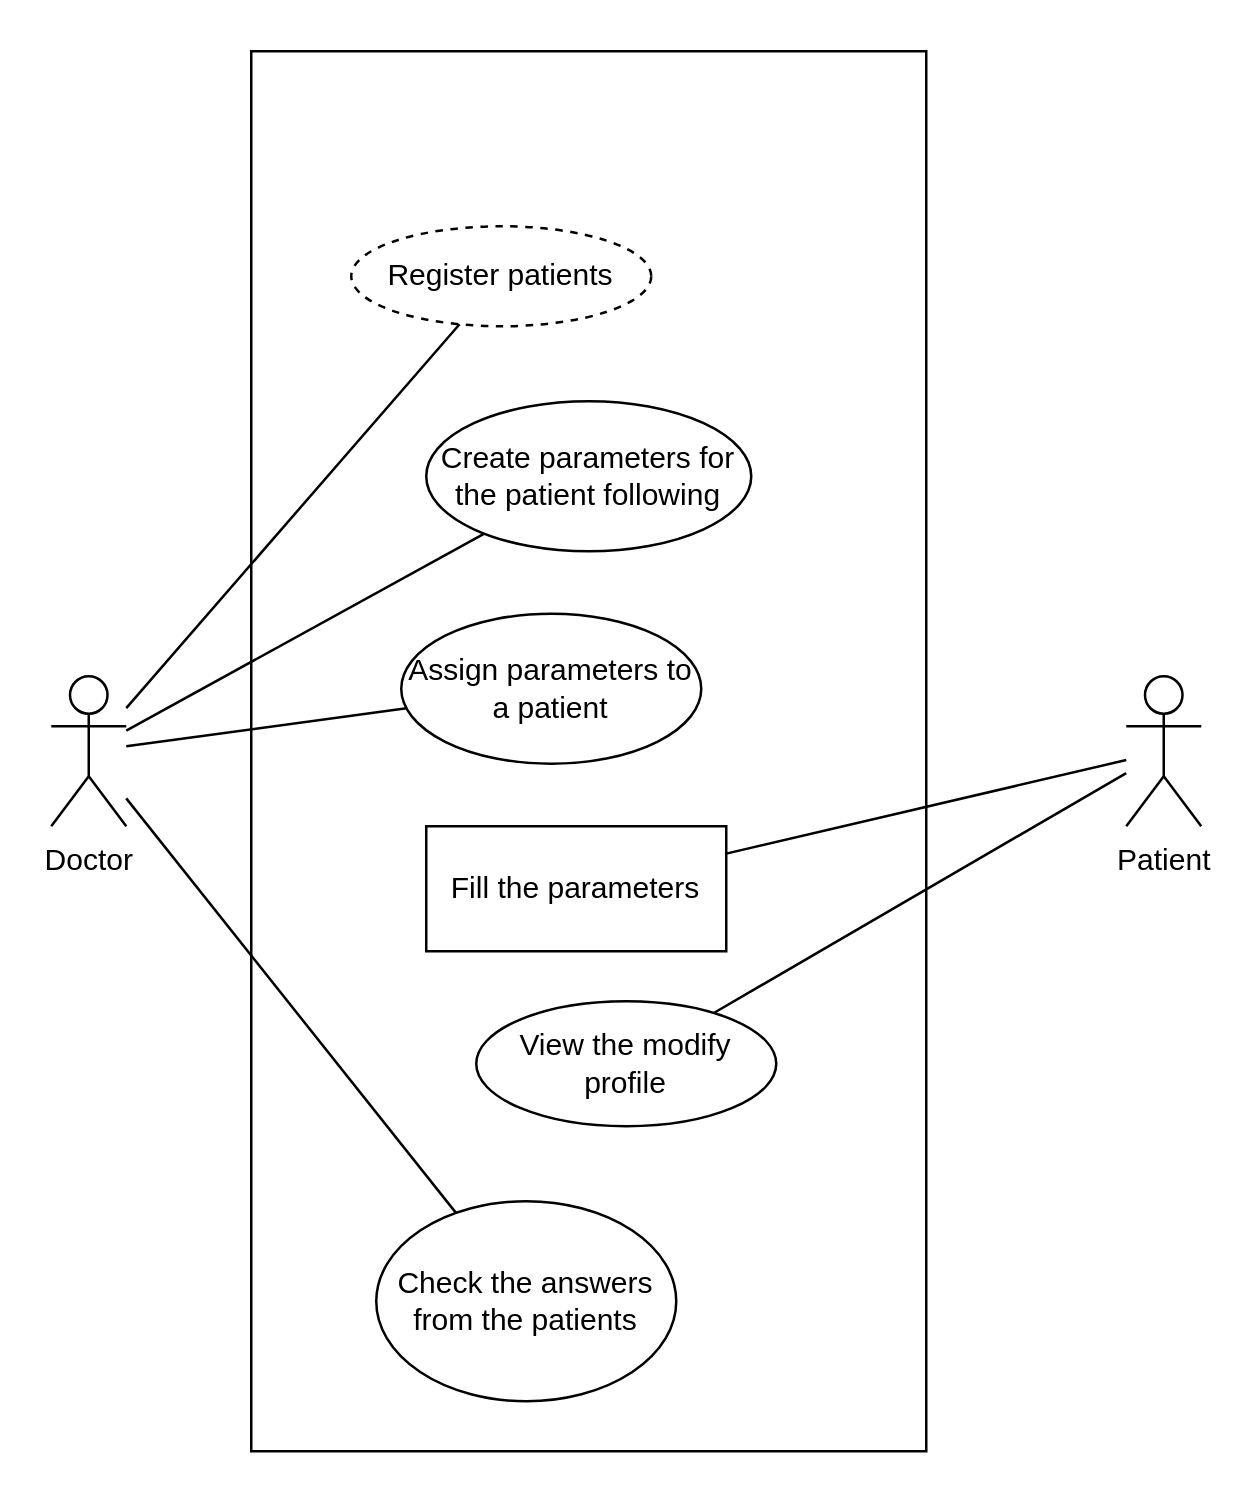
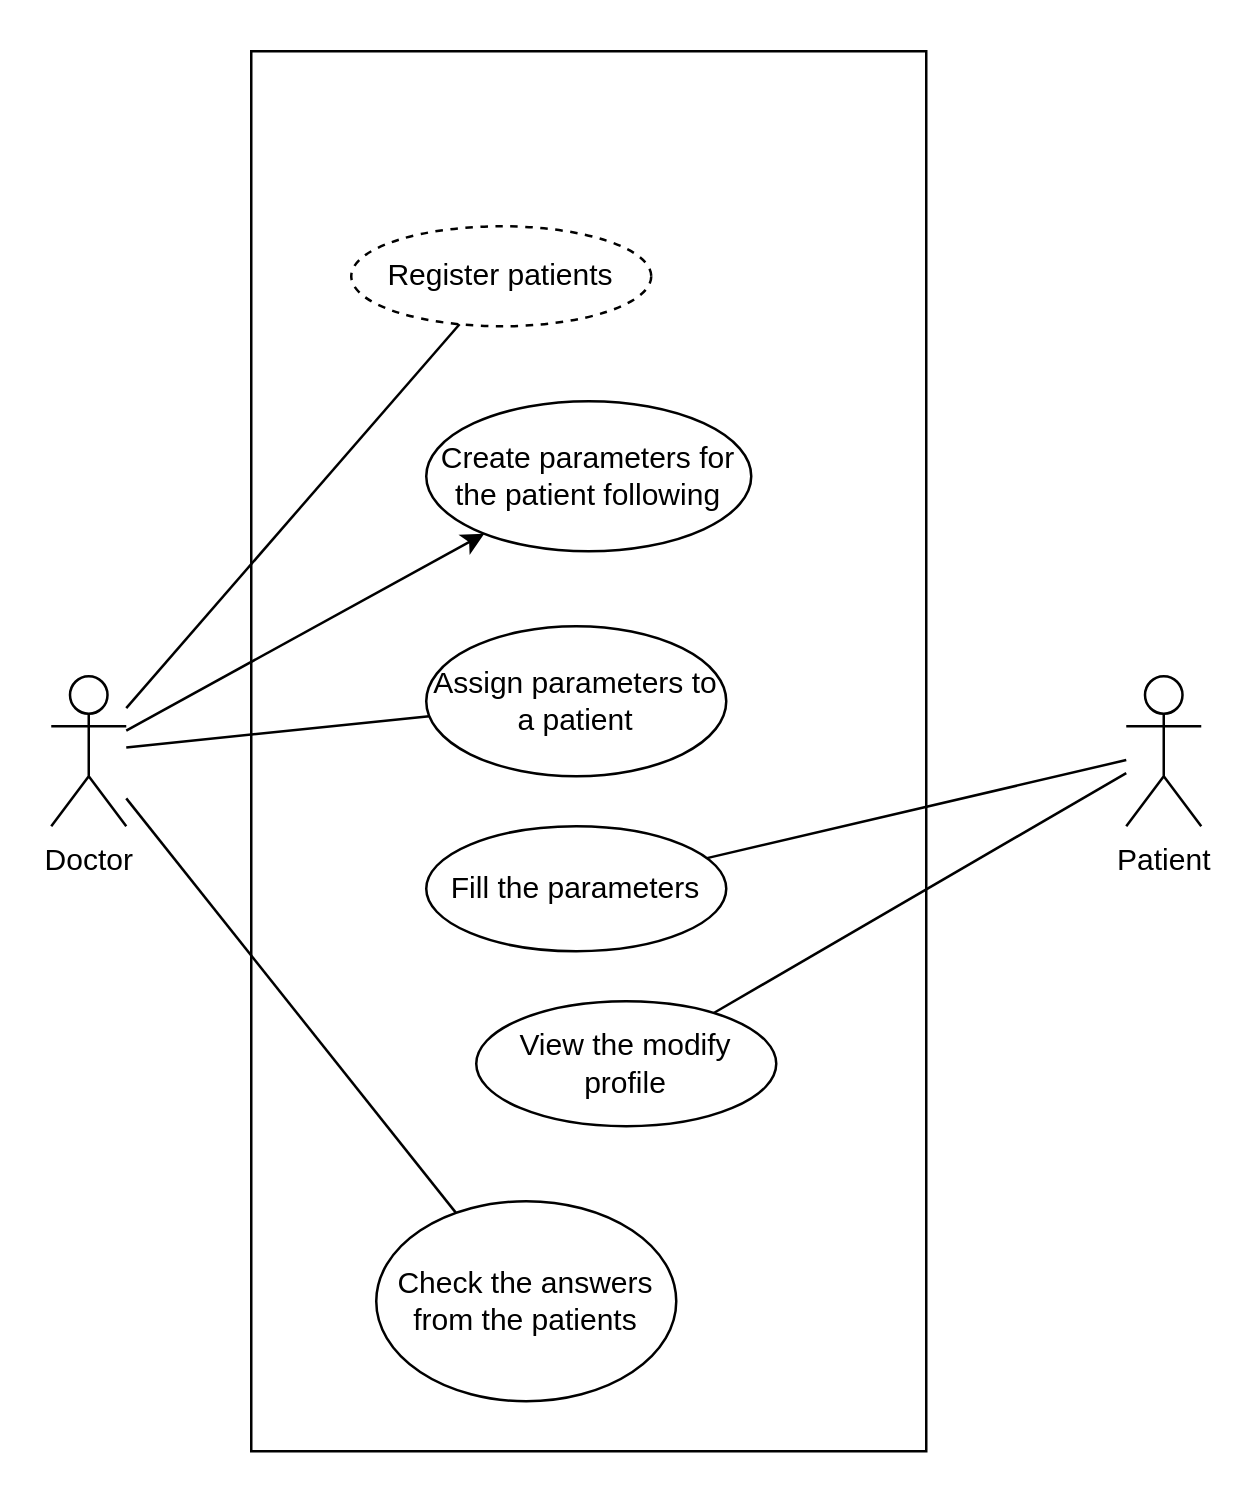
  <mxCell id="0" />
  <mxCell id="1" parent="0" />
  <mxCell id="2" value="" style="rounded=0;whiteSpace=wrap;html=1;" parent="1" vertex="1"><mxGeometry x="100" y="20" width="270" height="560" as="geometry" /></mxCell>
  <mxCell id="3" value="Doctor" style="shape=umlActor;verticalLabelPosition=bottom;verticalAlign=top;html=1;outlineConnect=0;" parent="1" vertex="1"><mxGeometry x="20" y="270" width="30" height="60" as="geometry" /></mxCell>
  <mxCell id="4" value="Patient" style="shape=umlActor;verticalLabelPosition=bottom;verticalAlign=top;html=1;outlineConnect=0;" parent="1" vertex="1"><mxGeometry x="450" y="270" width="30" height="60" as="geometry" /></mxCell>
  <mxCell id="5" value="Register patients" style="ellipse;whiteSpace=wrap;html=1;dashed=1;" parent="1" vertex="1"><mxGeometry x="140" y="90" width="120" height="40" as="geometry" /></mxCell>
  <mxCell id="6" value="Create parameters for the patient following" style="ellipse;whiteSpace=wrap;html=1;" parent="1" vertex="1"><mxGeometry x="170" y="160" width="130" height="60" as="geometry" /></mxCell>
- <mxCell id="7" value="Assign parameters to a patient" style="ellipse;whiteSpace=wrap;html=1;" parent="1" vertex="1"><mxGeometry x="160" y="245" width="120" height="60" as="geometry" /></mxCell>
- <mxCell id="8" value="Fill the parameters" style="whiteSpace=wrap;html=1;rounded=0;" parent="1" vertex="1"><mxGeometry x="170" y="330" width="120" height="50" as="geometry" /></mxCell>
+ <mxCell id="7" value="Assign parameters to a patient" style="ellipse;whiteSpace=wrap;html=1;" parent="1" vertex="1"><mxGeometry x="170" y="250" width="120" height="60" as="geometry" /></mxCell>
+ <mxCell id="8" value="Fill the parameters" style="ellipse;whiteSpace=wrap;html=1;" parent="1" vertex="1"><mxGeometry x="170" y="330" width="120" height="50" as="geometry" /></mxCell>
  <mxCell id="9" value="View the modify profile" style="ellipse;whiteSpace=wrap;html=1;" parent="1" vertex="1"><mxGeometry x="190" y="400" width="120" height="50" as="geometry" /></mxCell>
  <mxCell id="10" value="" style="endArrow=none;html=1;rounded=0;" parent="1" source="3" target="5" edge="1"><mxGeometry width="50" height="50" relative="1" as="geometry"><mxPoint x="230" y="370" as="sourcePoint" /><mxPoint x="280" y="320" as="targetPoint" /></mxGeometry></mxCell>
- <mxCell id="11" value="" style="endArrow=none;html=1;rounded=0;" parent="1" source="3" target="6" edge="1"><mxGeometry width="50" height="50" relative="1" as="geometry"><mxPoint x="230" y="370" as="sourcePoint" /><mxPoint x="280" y="320" as="targetPoint" /></mxGeometry></mxCell>
+ <mxCell id="11" value="" style="endArrow=classic;html=1;rounded=0;" parent="1" source="3" target="6" edge="1"><mxGeometry width="50" height="50" relative="1" as="geometry"><mxPoint x="230" y="370" as="sourcePoint" /><mxPoint x="280" y="320" as="targetPoint" /></mxGeometry></mxCell>
  <mxCell id="12" value="" style="endArrow=none;html=1;rounded=0;" parent="1" source="3" target="7" edge="1"><mxGeometry width="50" height="50" relative="1" as="geometry"><mxPoint x="230" y="370" as="sourcePoint" /><mxPoint x="280" y="320" as="targetPoint" /></mxGeometry></mxCell>
  <mxCell id="13" value="" style="endArrow=none;html=1;rounded=0;" parent="1" source="4" target="8" edge="1"><mxGeometry width="50" height="50" relative="1" as="geometry"><mxPoint x="230" y="370" as="sourcePoint" /><mxPoint x="280" y="320" as="targetPoint" /></mxGeometry></mxCell>
  <mxCell id="14" value="" style="endArrow=none;html=1;rounded=0;" parent="1" source="9" target="4" edge="1"><mxGeometry width="50" height="50" relative="1" as="geometry"><mxPoint x="230" y="370" as="sourcePoint" /><mxPoint x="280" y="320" as="targetPoint" /></mxGeometry></mxCell>
  <mxCell id="15" value="Check the answers from the patients" style="ellipse;whiteSpace=wrap;html=1;" vertex="1" parent="1"><mxGeometry x="150" y="480" width="120" height="80" as="geometry" /></mxCell>
  <mxCell id="16" value="" style="endArrow=none;html=1;rounded=0;" edge="1" parent="1" source="3" target="15"><mxGeometry width="50" height="50" relative="1" as="geometry"><mxPoint x="360" y="330" as="sourcePoint" /><mxPoint x="410" y="280" as="targetPoint" /></mxGeometry></mxCell>
